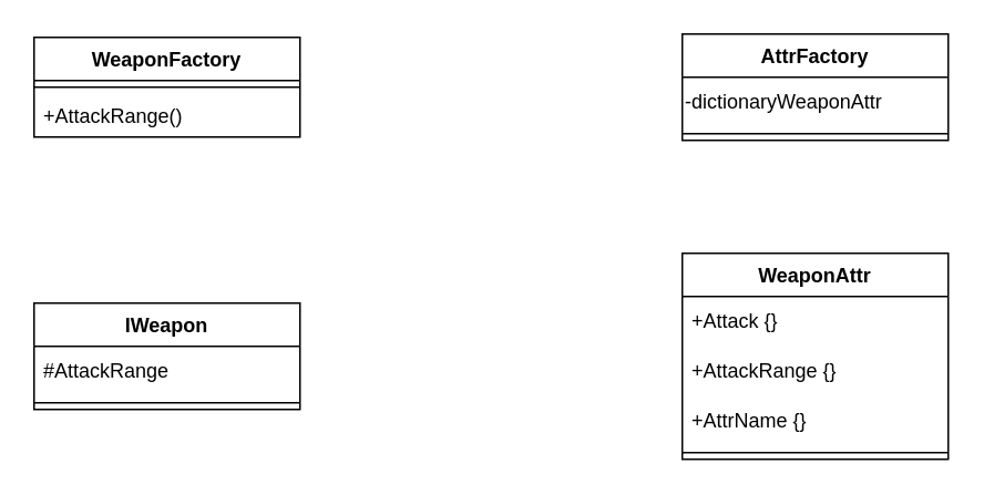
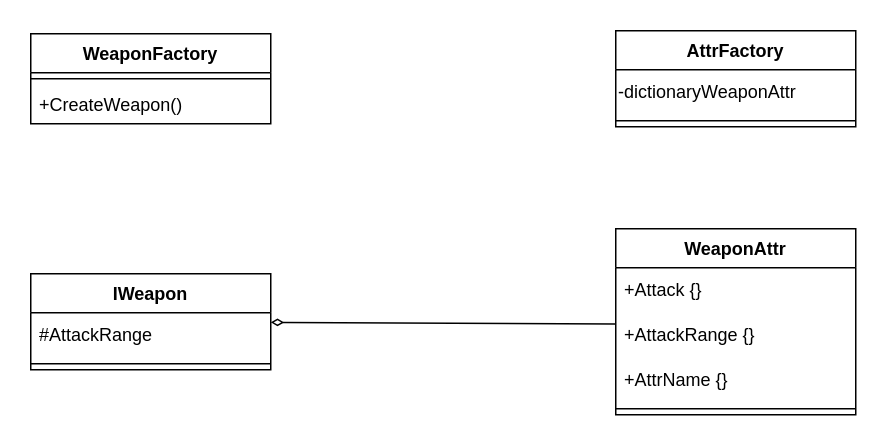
  <mxCell id="0" />
  <mxCell id="1" parent="0" />
  <mxCell id="2" value="WeaponFactory" style="swimlane;fontStyle=1;align=center;verticalAlign=top;childLayout=stackLayout;horizontal=1;startSize=26;horizontalStack=0;resizeParent=1;resizeParentMax=0;resizeLast=0;collapsible=1;marginBottom=0;whiteSpace=wrap;html=1;" vertex="1" parent="1"><mxGeometry x="20" y="22" width="160" height="60" as="geometry" /></mxCell>
  <mxCell id="3" value="" style="line;strokeWidth=1;fillColor=none;align=left;verticalAlign=middle;spacingTop=-1;spacingLeft=3;spacingRight=3;rotatable=0;labelPosition=right;points=[];portConstraint=eastwest;strokeColor=inherit;" vertex="1" parent="2"><mxGeometry y="26" width="160" height="8" as="geometry" /></mxCell>
- <mxCell id="4" value="+AttackRange()" style="text;strokeColor=none;fillColor=none;align=left;verticalAlign=top;spacingLeft=4;spacingRight=4;overflow=hidden;rotatable=0;points=[[0,0.5],[1,0.5]];portConstraint=eastwest;whiteSpace=wrap;html=1;" vertex="1" parent="2"><mxGeometry y="34" width="160" height="26" as="geometry" /></mxCell>
+ <mxCell id="4" value="+CreateWeapon()" style="text;strokeColor=none;fillColor=none;align=left;verticalAlign=top;spacingLeft=4;spacingRight=4;overflow=hidden;rotatable=0;points=[[0,0.5],[1,0.5]];portConstraint=eastwest;whiteSpace=wrap;html=1;" vertex="1" parent="2"><mxGeometry y="34" width="160" height="26" as="geometry" /></mxCell>
+ <mxCell id="5" style="edgeStyle=none;rounded=0;orthogonalLoop=1;jettySize=auto;html=1;entryX=0;entryY=0.25;entryDx=0;entryDy=0;endArrow=none;endFill=0;startArrow=diamondThin;startFill=0;" edge="1" parent="1" source="6" target="14"><mxGeometry relative="1" as="geometry" /></mxCell>
  <mxCell id="6" value="IWeapon" style="swimlane;fontStyle=1;align=center;verticalAlign=top;childLayout=stackLayout;horizontal=1;startSize=26;horizontalStack=0;resizeParent=1;resizeParentMax=0;resizeLast=0;collapsible=1;marginBottom=0;whiteSpace=wrap;html=1;" vertex="1" parent="1"><mxGeometry x="20" y="182" width="160" height="64" as="geometry" /></mxCell>
  <mxCell id="7" value="#AttackRange" style="text;html=1;strokeColor=none;fillColor=none;align=left;verticalAlign=middle;whiteSpace=wrap;rounded=0;spacingLeft=4;spacingRight=4;" vertex="1" parent="6"><mxGeometry y="26" width="160" height="30" as="geometry" /></mxCell>
  <mxCell id="8" value="" style="line;strokeWidth=1;fillColor=none;align=left;verticalAlign=middle;spacingTop=-1;spacingLeft=3;spacingRight=3;rotatable=0;labelPosition=right;points=[];portConstraint=eastwest;strokeColor=inherit;" vertex="1" parent="6"><mxGeometry y="56" width="160" height="8" as="geometry" /></mxCell>
  <mxCell id="9" value="AttrFactory" style="swimlane;fontStyle=1;align=center;verticalAlign=top;childLayout=stackLayout;horizontal=1;startSize=26;horizontalStack=0;resizeParent=1;resizeParentMax=0;resizeLast=0;collapsible=1;marginBottom=0;whiteSpace=wrap;html=1;spacingLeft=4;spacingRight=4;" vertex="1" parent="1"><mxGeometry x="410" y="20" width="160" height="64" as="geometry" /></mxCell>
  <mxCell id="10" value="-dictionaryWeaponAttr" style="text;html=1;strokeColor=none;fillColor=none;align=left;verticalAlign=middle;whiteSpace=wrap;rounded=0;" vertex="1" parent="9"><mxGeometry y="26" width="160" height="30" as="geometry" /></mxCell>
  <mxCell id="11" value="" style="line;strokeWidth=1;fillColor=none;align=left;verticalAlign=middle;spacingTop=-1;spacingLeft=3;spacingRight=3;rotatable=0;labelPosition=right;points=[];portConstraint=eastwest;strokeColor=inherit;" vertex="1" parent="9"><mxGeometry y="56" width="160" height="8" as="geometry" /></mxCell>
  <mxCell id="12" value="WeaponAttr&lt;br&gt;" style="swimlane;fontStyle=1;align=center;verticalAlign=top;childLayout=stackLayout;horizontal=1;startSize=26;horizontalStack=0;resizeParent=1;resizeParentMax=0;resizeLast=0;collapsible=1;marginBottom=0;whiteSpace=wrap;html=1;" vertex="1" parent="1"><mxGeometry x="410" y="152" width="160" height="124" as="geometry" /></mxCell>
  <mxCell id="13" value="+Attack {}" style="text;html=1;strokeColor=none;fillColor=none;align=left;verticalAlign=middle;whiteSpace=wrap;rounded=0;spacingLeft=4;spacingRight=4;" vertex="1" parent="12"><mxGeometry y="26" width="160" height="30" as="geometry" /></mxCell>
  <mxCell id="14" value="+AttackRange {}" style="text;html=1;strokeColor=none;fillColor=none;align=left;verticalAlign=middle;whiteSpace=wrap;rounded=0;spacingLeft=4;spacingRight=4;" vertex="1" parent="12"><mxGeometry y="56" width="160" height="30" as="geometry" /></mxCell>
  <mxCell id="15" value="+AttrName {}" style="text;html=1;strokeColor=none;fillColor=none;align=left;verticalAlign=middle;whiteSpace=wrap;rounded=0;spacingLeft=4;spacingRight=4;" vertex="1" parent="12"><mxGeometry y="86" width="160" height="30" as="geometry" /></mxCell>
  <mxCell id="16" value="" style="line;strokeWidth=1;fillColor=none;align=left;verticalAlign=middle;spacingTop=-1;spacingLeft=3;spacingRight=3;rotatable=0;labelPosition=right;points=[];portConstraint=eastwest;strokeColor=inherit;" vertex="1" parent="12"><mxGeometry y="116" width="160" height="8" as="geometry" /></mxCell>
